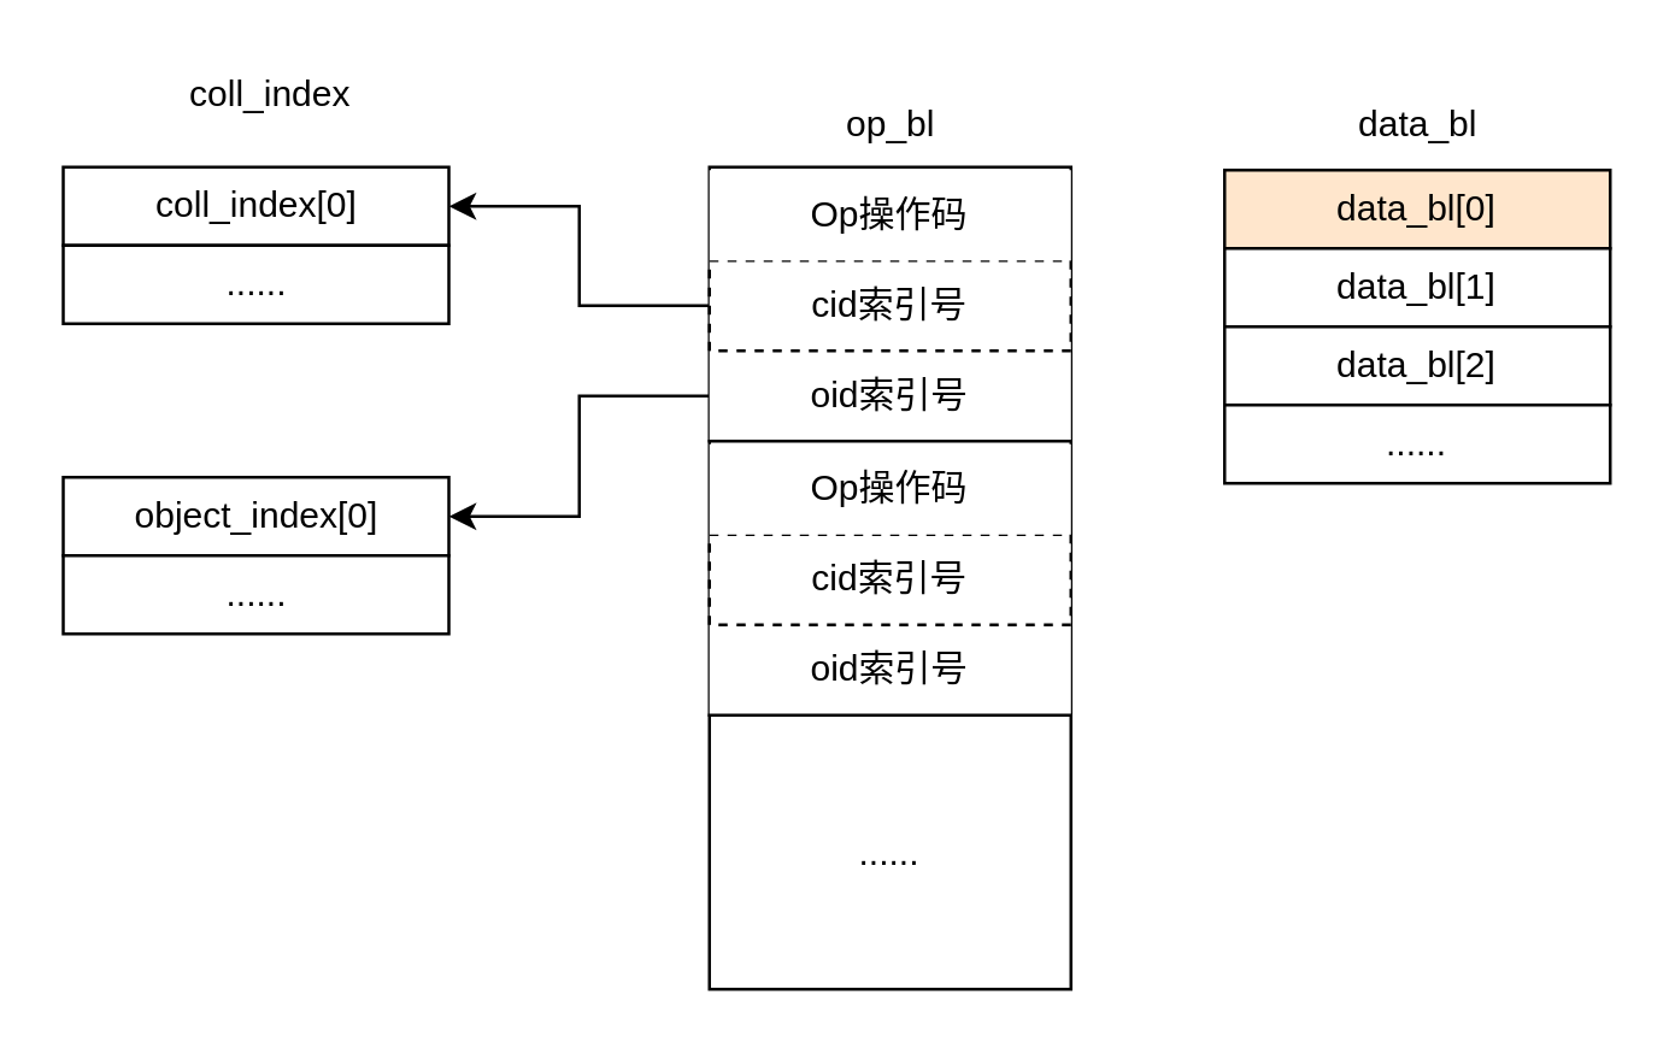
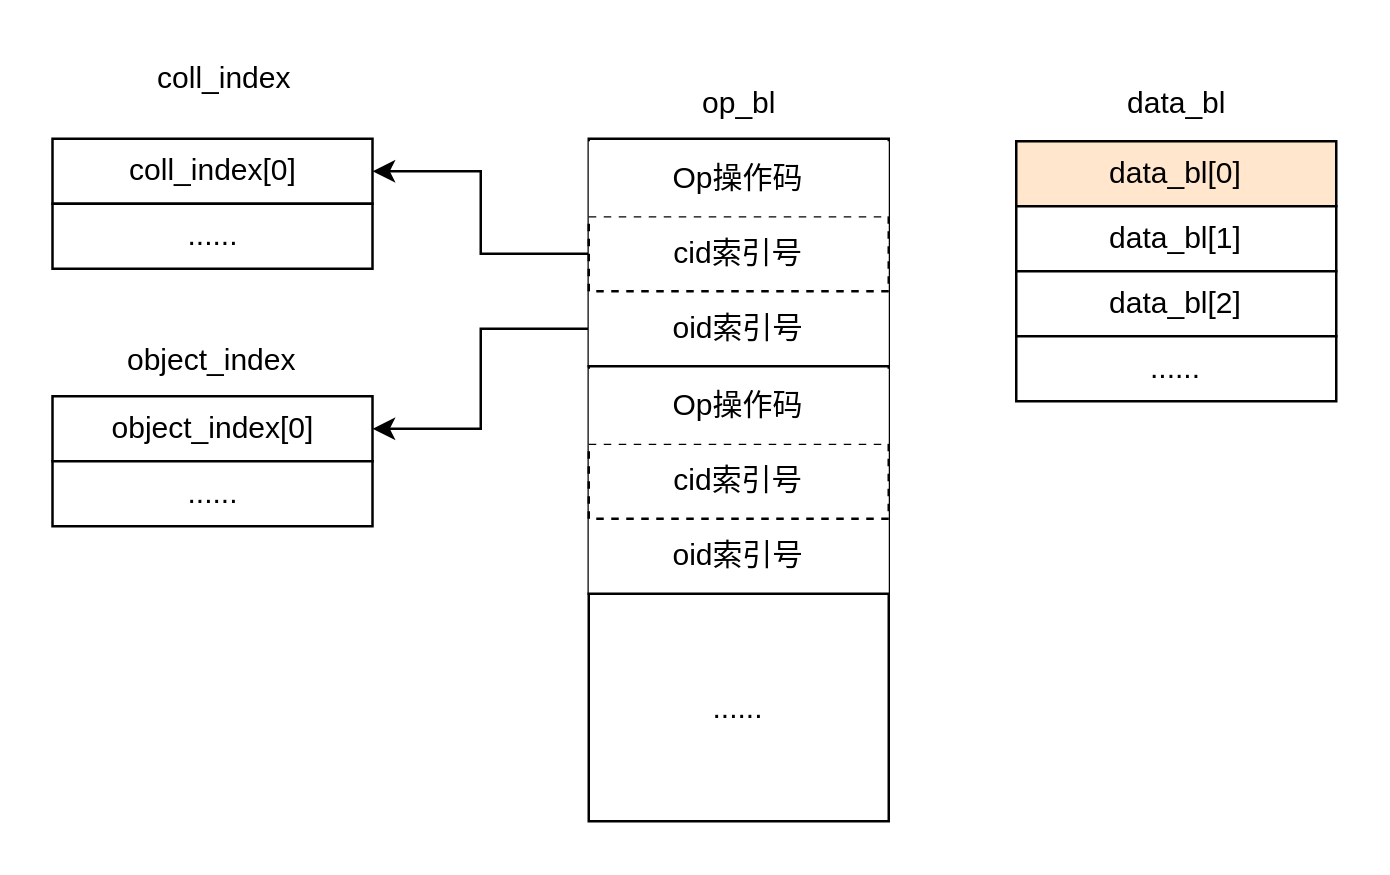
  <mxCell id="0" />
  <mxCell id="1" parent="0" />
  <mxCell id="2" value="Op操作码" style="rounded=0;whiteSpace=wrap;html=1;" vertex="1" parent="1"><mxGeometry x="235" y="55" width="120" height="91" as="geometry" /></mxCell>
  <mxCell id="3" style="edgeStyle=orthogonalEdgeStyle;rounded=0;orthogonalLoop=1;jettySize=auto;html=1;exitX=0;exitY=0.5;exitDx=0;exitDy=0;entryX=1;entryY=0.5;entryDx=0;entryDy=0;" edge="1" parent="1" source="4" target="15"><mxGeometry relative="1" as="geometry" /></mxCell>
  <mxCell id="4" value="oid索引号" style="rounded=0;whiteSpace=wrap;html=1;dashed=1;strokeColor=none;" vertex="1" parent="1"><mxGeometry x="235" y="116" width="120" height="30" as="geometry" /></mxCell>
  <mxCell id="5" style="edgeStyle=orthogonalEdgeStyle;rounded=0;orthogonalLoop=1;jettySize=auto;html=1;exitX=0;exitY=0.5;exitDx=0;exitDy=0;entryX=1;entryY=0.5;entryDx=0;entryDy=0;" edge="1" parent="1" source="6" target="13"><mxGeometry relative="1" as="geometry" /></mxCell>
  <mxCell id="6" value="cid索引号" style="rounded=0;whiteSpace=wrap;html=1;dashed=1;" vertex="1" parent="1"><mxGeometry x="235" y="86" width="120" height="30" as="geometry" /></mxCell>
  <mxCell id="7" value="Op操作码" style="rounded=0;whiteSpace=wrap;html=1;dashed=1;strokeColor=none;" vertex="1" parent="1"><mxGeometry x="235" y="56" width="120" height="30" as="geometry" /></mxCell>
  <mxCell id="8" value="Op操作码" style="rounded=0;whiteSpace=wrap;html=1;" vertex="1" parent="1"><mxGeometry x="235" y="146" width="120" height="91" as="geometry" /></mxCell>
  <mxCell id="9" value="oid索引号" style="rounded=0;whiteSpace=wrap;html=1;dashed=1;strokeColor=none;" vertex="1" parent="1"><mxGeometry x="235" y="207" width="120" height="30" as="geometry" /></mxCell>
  <mxCell id="10" value="cid索引号" style="rounded=0;whiteSpace=wrap;html=1;dashed=1;" vertex="1" parent="1"><mxGeometry x="235" y="177" width="120" height="30" as="geometry" /></mxCell>
  <mxCell id="11" value="Op操作码" style="rounded=0;whiteSpace=wrap;html=1;dashed=1;strokeColor=none;" vertex="1" parent="1"><mxGeometry x="235" y="147" width="120" height="30" as="geometry" /></mxCell>
  <mxCell id="12" value="......" style="rounded=0;whiteSpace=wrap;html=1;" vertex="1" parent="1"><mxGeometry x="235" y="237" width="120" height="91" as="geometry" /></mxCell>
  <mxCell id="13" value="coll_index[0]" style="rounded=0;whiteSpace=wrap;html=1;" vertex="1" parent="1"><mxGeometry x="20.5" y="55" width="128" height="26" as="geometry" /></mxCell>
  <mxCell id="14" value="......" style="rounded=0;whiteSpace=wrap;html=1;" vertex="1" parent="1"><mxGeometry x="20.5" y="81" width="128" height="26" as="geometry" /></mxCell>
  <mxCell id="15" value="object_index[0]" style="rounded=0;whiteSpace=wrap;html=1;" vertex="1" parent="1"><mxGeometry x="20.5" y="158" width="128" height="26" as="geometry" /></mxCell>
  <mxCell id="16" value="......" style="rounded=0;whiteSpace=wrap;html=1;" vertex="1" parent="1"><mxGeometry x="20.5" y="184" width="128" height="26" as="geometry" /></mxCell>
+ <mxCell id="17" value="object_index" style="text;html=1;strokeColor=none;fillColor=none;align=center;verticalAlign=middle;whiteSpace=wrap;rounded=0;" vertex="1" parent="1"><mxGeometry x="45" y="134" width="79" height="20" as="geometry" /></mxCell>
  <mxCell id="18" value="coll_index" style="text;html=1;strokeColor=none;fillColor=none;align=center;verticalAlign=middle;whiteSpace=wrap;rounded=0;" vertex="1" parent="1"><mxGeometry x="50" y="20.5" width="79" height="20" as="geometry" /></mxCell>
  <mxCell id="19" value="data_bl[0]" style="rounded=0;whiteSpace=wrap;html=1;fillColor=#ffe6cc;" vertex="1" parent="1"><mxGeometry x="406" y="56" width="128" height="26" as="geometry" /></mxCell>
  <mxCell id="20" value="data_bl[1]" style="rounded=0;whiteSpace=wrap;html=1;" vertex="1" parent="1"><mxGeometry x="406" y="82" width="128" height="26" as="geometry" /></mxCell>
  <mxCell id="21" value="data_bl[2]" style="rounded=0;whiteSpace=wrap;html=1;" vertex="1" parent="1"><mxGeometry x="406" y="108" width="128" height="26" as="geometry" /></mxCell>
  <mxCell id="22" value="......" style="rounded=0;whiteSpace=wrap;html=1;" vertex="1" parent="1"><mxGeometry x="406" y="134" width="128" height="26" as="geometry" /></mxCell>
  <mxCell id="23" value="op_bl" style="text;html=1;strokeColor=none;fillColor=none;align=center;verticalAlign=middle;whiteSpace=wrap;rounded=0;" vertex="1" parent="1"><mxGeometry x="255.5" y="30.5" width="79" height="20" as="geometry" /></mxCell>
  <mxCell id="24" value="data_bl" style="text;html=1;strokeColor=none;fillColor=none;align=center;verticalAlign=middle;whiteSpace=wrap;rounded=0;" vertex="1" parent="1"><mxGeometry x="430.5" y="30.5" width="79" height="20" as="geometry" /></mxCell>
